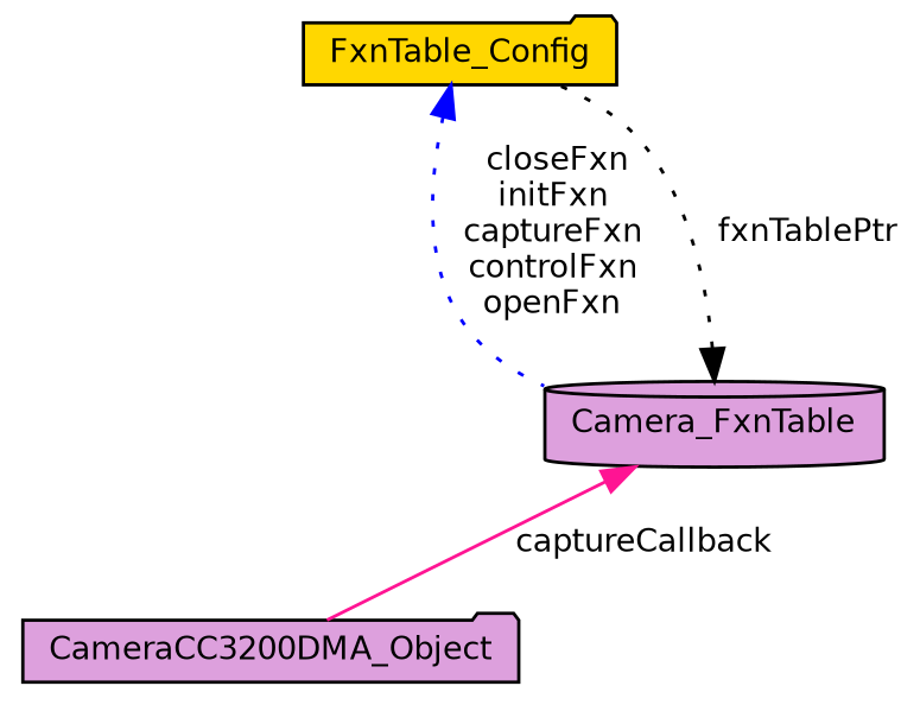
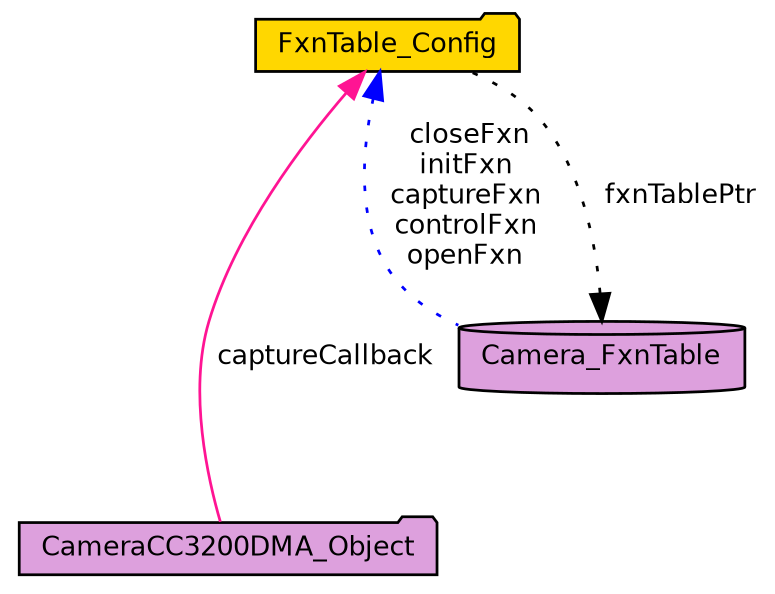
  digraph {
    node [color=black fillcolor=plum fontname=Helvetica fontsize=10 shape=folder style=filled]
    edge [dir=back fontname=Helvetica fontsize=10 labelfontname=Helvetica labelfontsize=10 style=dotted]
    n1 [fontcolor=black height=0.2 label=CameraCC3200DMA_Object width=0.4]
    n2 [fillcolor=gold height=0.2 label=FxnTable_Config width=0.4]
    n3 [height=0.2 label=Camera_FxnTable shape=cylinder width=0.4]
-   n3 -> n1 [color=deeppink label=" captureCallback" style=solid]
+   n2 -> n1 [color=deeppink label=" captureCallback" style=solid]
    n2 -> n3 [color=blue label=" closeFxn\ninitFxn\ncaptureFxn\ncontrolFxn\nopenFxn"]
    n3 -> n2 [color=black label=" fxnTablePtr"]
  }
